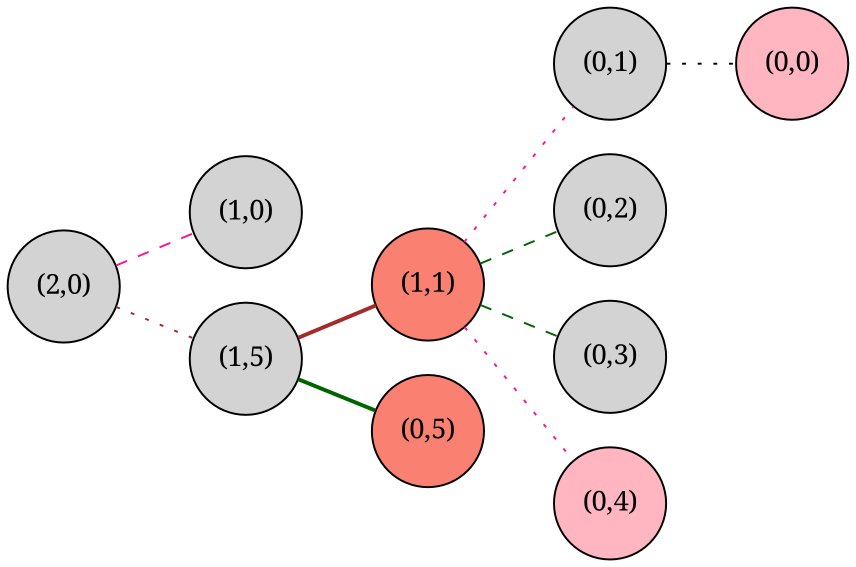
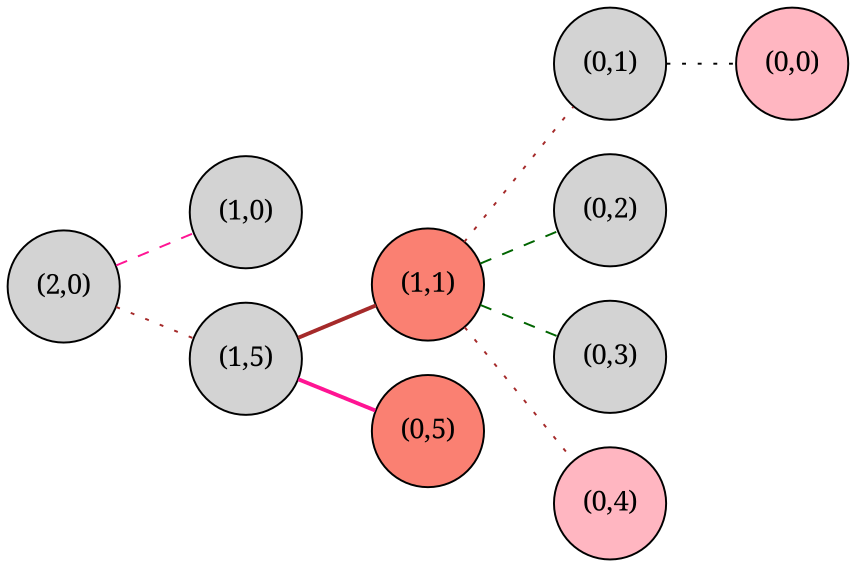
  graph {
    fontname="Noto Serif"
    rankdir=LR
    node [fillcolor=lightgrey fontname="Noto Serif" shape=circle style=filled]
    edge [color=deeppink fontname="Noto Serif" style=dotted]
    n1 [label="(2,0)"]
    n2 [label="(1,0)"]
    n3 [label="(1,5)"]
    n4 [fillcolor=salmon label="(1,1)"]
    n5 [label="(0,1)"]
    n6 [label="(0,2)"]
    n7 [label="(0,3)"]
    n8 [fillcolor=lightpink label="(0,4)"]
    n9 [fillcolor=salmon label="(0,5)"]
    n10 [fillcolor=lightpink label="(0,0)"]
    n1 -- n2 [style=dashed]
    n1 -- n3 [color=brown]
    n3 -- n4 [color=brown style=bold]
-   n3 -- n9 [color=darkgreen style=bold]
-   n4 -- n5
+   n3 -- n9 [style=bold]
+   n4 -- n5 [color=brown]
    n4 -- n6 [color=darkgreen style=dashed]
    n4 -- n7 [color=darkgreen style=dashed]
-   n4 -- n8
+   n4 -- n8 [color=brown]
    n5 -- n10 [color=black]
  }
